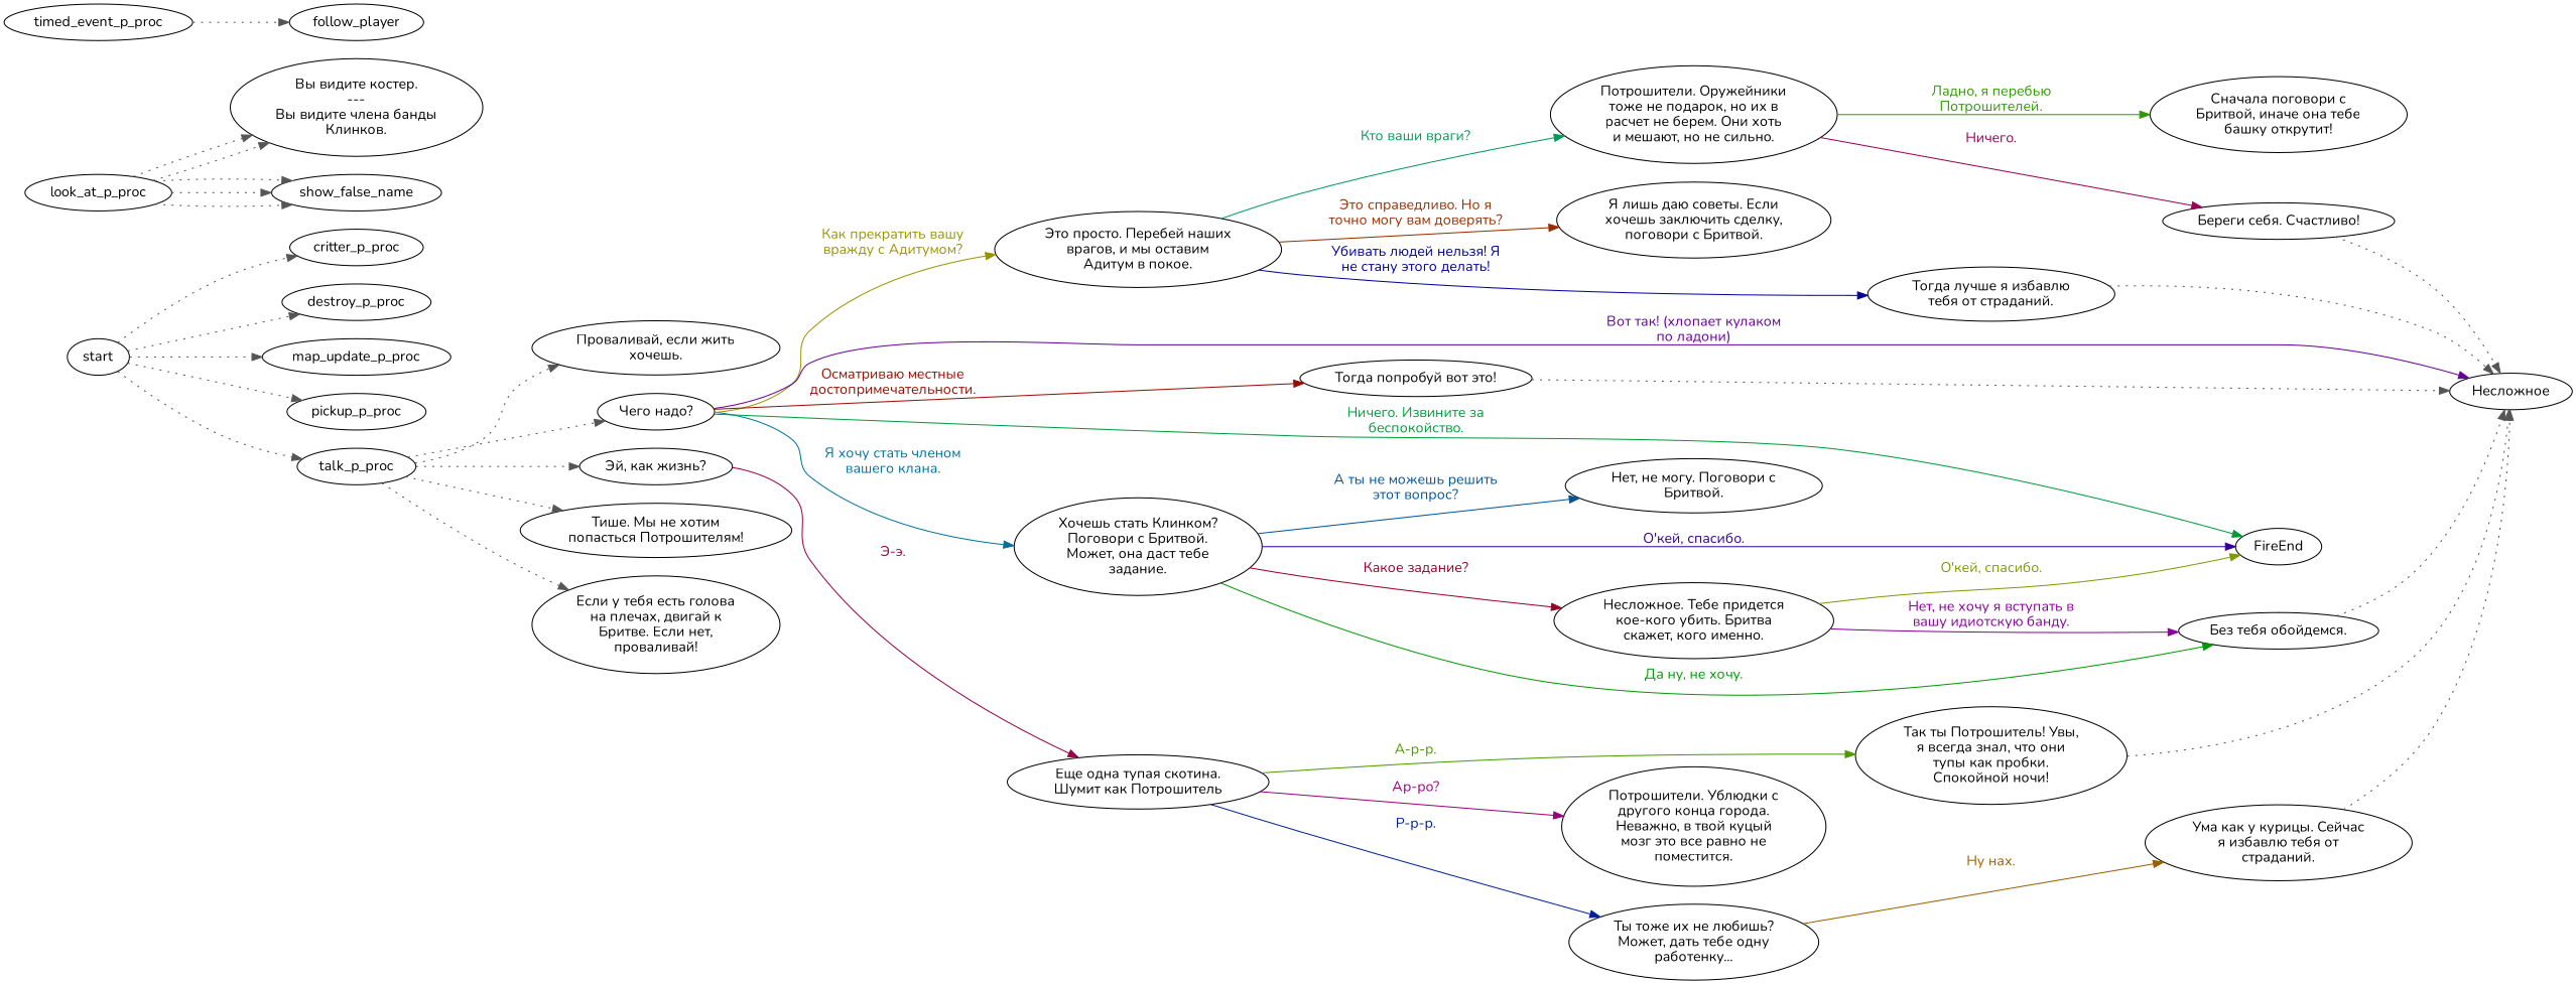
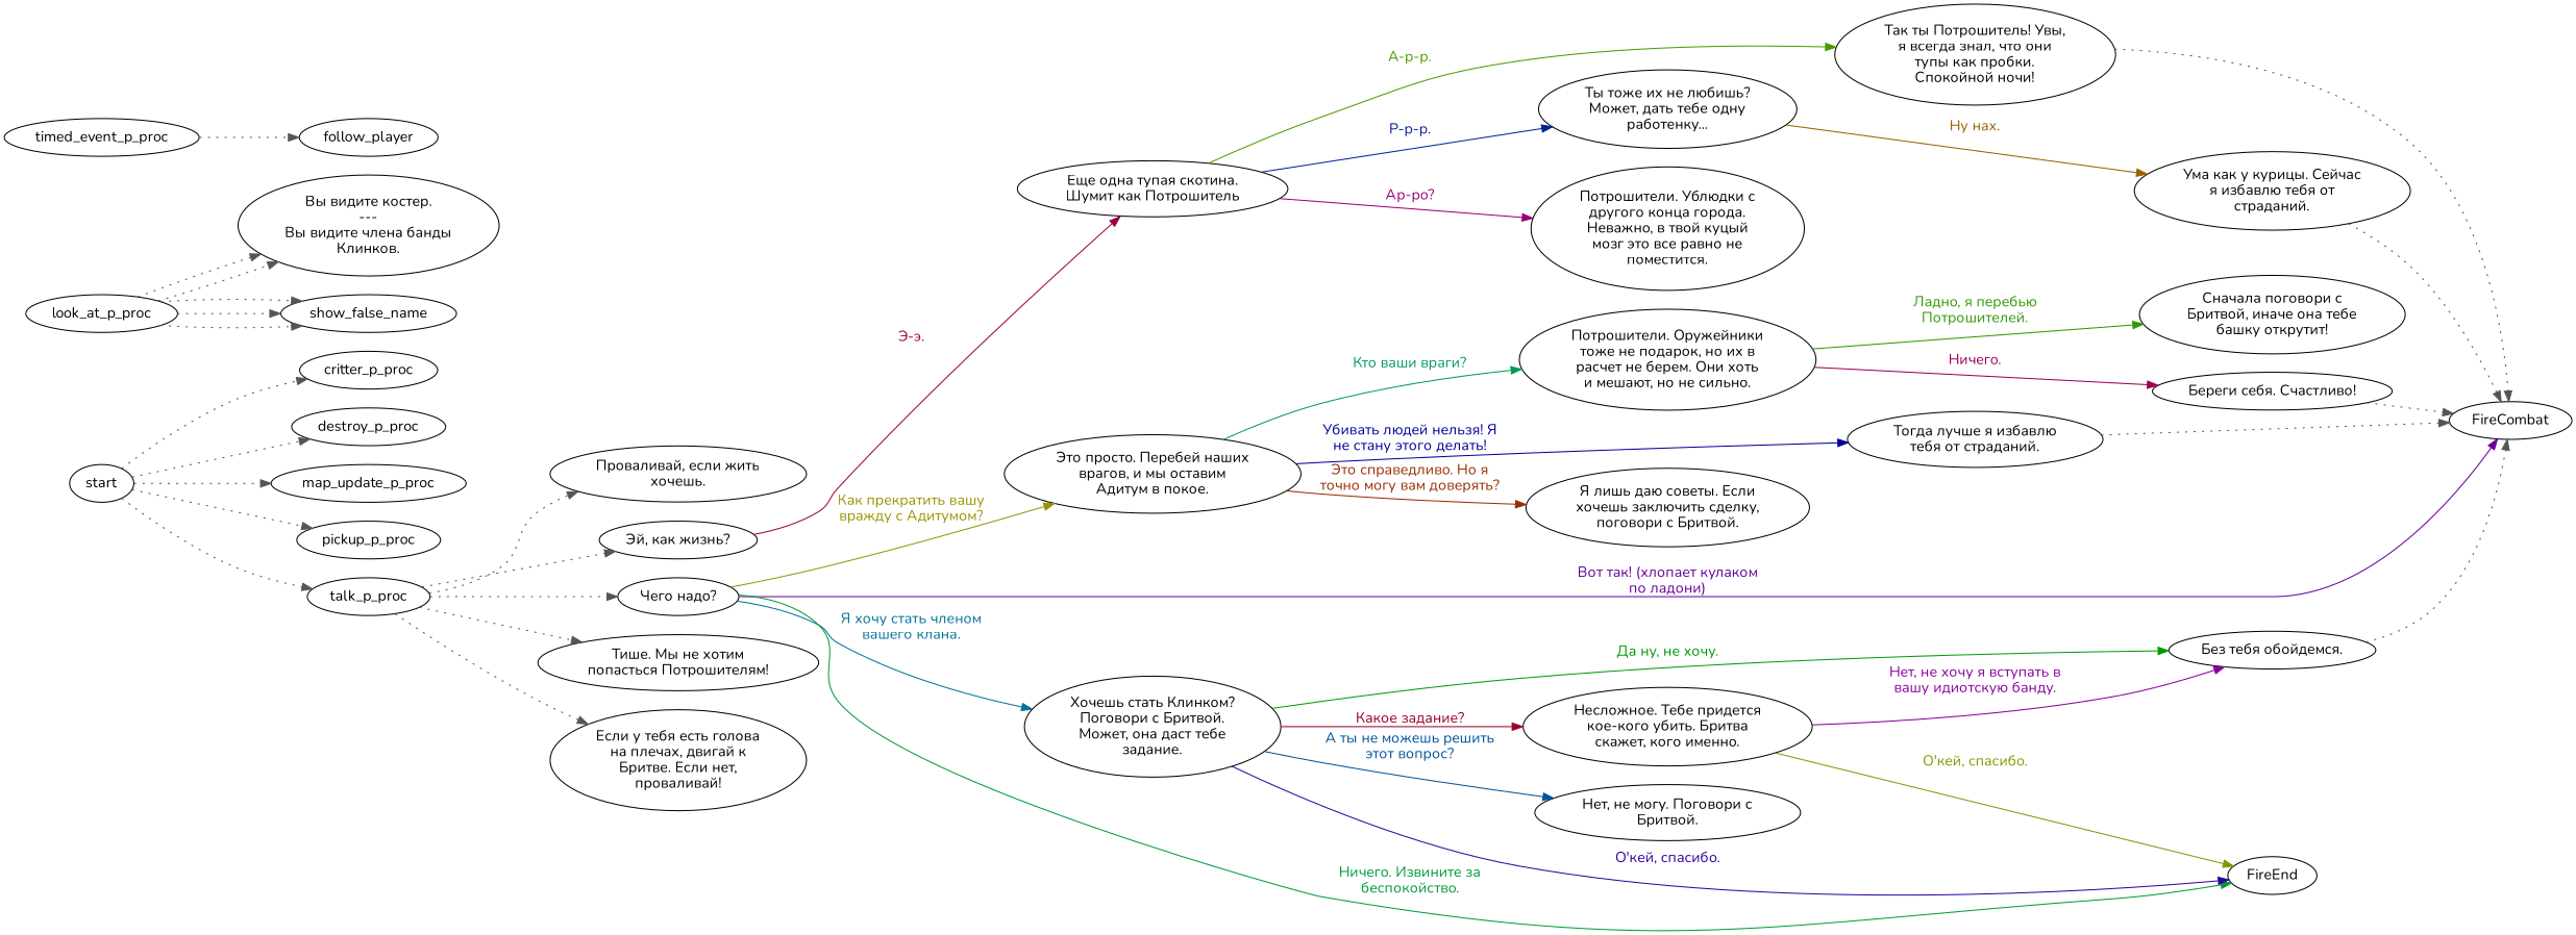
  digraph {
    fontname=Nunito
    rankdir=LR
    node [color="#000000" fillcolor="#FFFFFF" fontname=Nunito style=filled]
    edge [color="#555555" fontname=Nunito style=dotted]
    start
    critter_p_proc
    destroy_p_proc
    map_update_p_proc
    pickup_p_proc
    talk_p_proc
    n7 [label="Вы видите костер.\n---\nВы видите члена банды\nКлинков."]
    look_at_p_proc
    show_false_name
    n10 [label="Проваливай, если жить\nхочешь."]
    n11 [label="Эй, как жизнь?"]
    n12 [label="Тише. Мы не хотим\nпопасться Потрошителям!"]
    n13 [label="Если у тебя есть голова\nна плечах, двигай к\nБритве. Если нет,\nпроваливай!"]
    n14 [label="Чего надо?"]
    n15 [label="Еще одна тупая скотина.\nШумит как Потрошитель"]
    n16 [label="Хочешь стать Клинком?\nПоговори с Бритвой.\nМожет, она даст тебе\nзадание."]
    n17 [label="Это просто. Перебей наших\nврагов, и мы оставим\nАдитум в покое."]
-   FireCombat [label="Несложное"]
+   FireCombat
    FireEnd
-   n20 [label="Тогда попробуй вот это!"]
    n21 [label="Ты тоже их не любишь?\nМожет, дать тебе одну\nработенку..."]
    n22 [label="Так ты Потрошитель! Увы,\nя всегда знал, что они\nтупы как пробки.\nСпокойной ночи!"]
    n23 [label="Потрошители. Ублюдки с\nдругого конца города.\nНеважно, в твой куцый\nмозг это все равно не\nпоместится."]
    n24 [label="Без тебя обойдемся."]
    n25 [label="Несложное. Тебе придется\nкое-кого убить. Бритва\nскажет, кого именно."]
    n26 [label="Нет, не могу. Поговори с\nБритвой."]
    n27 [label="Потрошители. Оружейники\nтоже не подарок, но их в\nрасчет не берем. Они хоть\nи мешают, но не сильно."]
    n28 [label="Я лишь даю советы. Если\nхочешь заключить сделку,\nпоговори с Бритвой."]
    n29 [label="Тогда лучше я избавлю\nтебя от страданий."]
    n30 [label="Ума как у курицы. Сейчас\nя избавлю тебя от\nстраданий."]
    n31 [label="Сначала поговори с\nБритвой, иначе она тебе\nбашку открутит!"]
    n32 [label="Береги себя. Счастливо!"]
    timed_event_p_proc
    follow_player
    start -> critter_p_proc
    start -> destroy_p_proc
    start -> map_update_p_proc
    start -> pickup_p_proc
    start -> talk_p_proc
    talk_p_proc -> n10
    talk_p_proc -> n11
    talk_p_proc -> n12
    talk_p_proc -> n13
    talk_p_proc -> n14
    look_at_p_proc -> n7
    look_at_p_proc -> n7
    look_at_p_proc -> show_false_name
    look_at_p_proc -> show_false_name
    look_at_p_proc -> show_false_name
    n11 -> n15 [color="#990046" fontcolor="#990046" label="Э-э." style=""]
    n14 -> n16 [color="#007399" fontcolor="#007399" label="Я хочу стать членом\nвашего клана." style=""]
    n14 -> n17 [color="#999300" fontcolor="#999300" label="Как прекратить вашу\nвражду с Адитумом?" style=""]
    n14 -> FireCombat [color="#660099" fontcolor="#660099" label="Вот так! (хлопает кулаком\nпо ладони)" style=""]
    n14 -> FireEnd [color="#00993A" fontcolor="#00993A" label="Ничего. Извините за\nбеспокойство." style=""]
-   n14 -> n20 [color="#990D00" fontcolor="#990D00" label="Осматриваю местные\nдостопримечательности." style=""]
    n15 -> n21 [color="#002099" fontcolor="#002099" label="Р-р-р." style=""]
    n15 -> n22 [color="#4C9900" fontcolor="#4C9900" label="А-р-р." style=""]
    n15 -> n23 [color="#990079" fontcolor="#990079" label="Ар-ро?" style=""]
    n16 -> FireEnd [color="#330099" fontcolor="#330099" label="О'кей, спасибо." style=""]
    n16 -> n24 [color="#009906" fontcolor="#009906" label="Да ну, не хочу." style=""]
    n16 -> n25 [color="#990026" fontcolor="#990026" label="Какое задание?" style=""]
    n16 -> n26 [color="#005399" fontcolor="#005399" label="А ты не можешь решить\nэтот вопрос?" style=""]
    n17 -> n27 [color="#009959" fontcolor="#009959" label="Кто ваши враги?" style=""]
    n17 -> n28 [color="#992C00" fontcolor="#992C00" label="Это справедливо. Но я\nточно могу вам доверять?" style=""]
    n17 -> n29 [color="#000099" fontcolor="#000099" label="Убивать людей нельзя! Я\nне стану этого делать!" style=""]
-   n20 -> FireCombat
    n21 -> n30 [color="#996000" fontcolor="#996000" label="Ну нах." style=""]
    n22 -> FireCombat
    n24 -> FireCombat
    n25 -> FireEnd [color="#809900" fontcolor="#809900" label="О'кей, спасибо." style=""]
    n25 -> n24 [color="#860099" fontcolor="#860099" label="Нет, не хочу я вступать в\nвашу идиотскую банду." style=""]
    n27 -> n31 [color="#2D9900" fontcolor="#2D9900" label="Ладно, я перебью\nПотрошителей." style=""]
    n27 -> n32 [color="#990059" fontcolor="#990059" label="Ничего." style=""]
    n29 -> FireCombat
    n30 -> FireCombat
    n32 -> FireCombat
    timed_event_p_proc -> follow_player
  }
